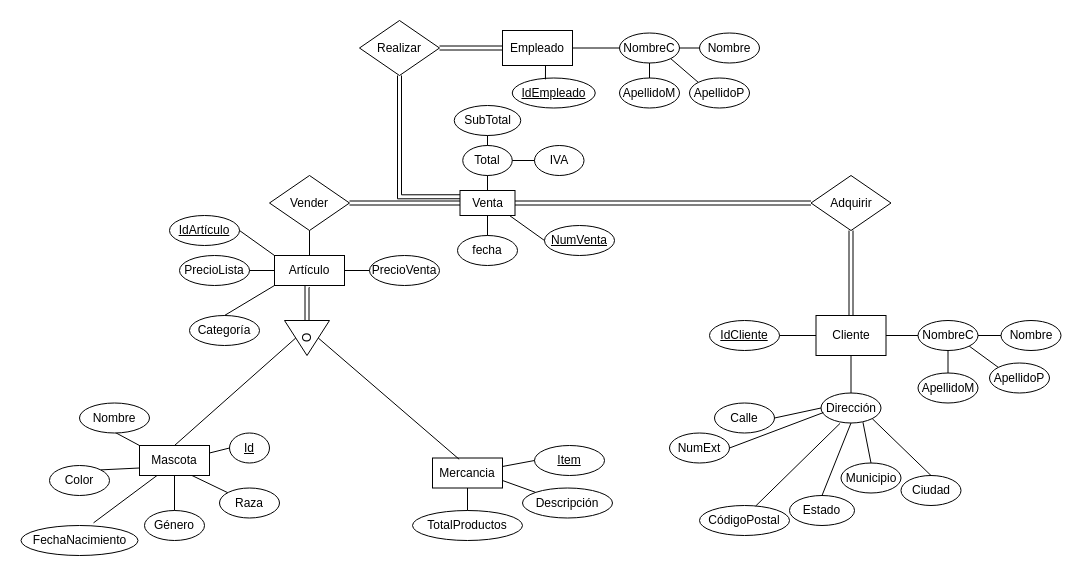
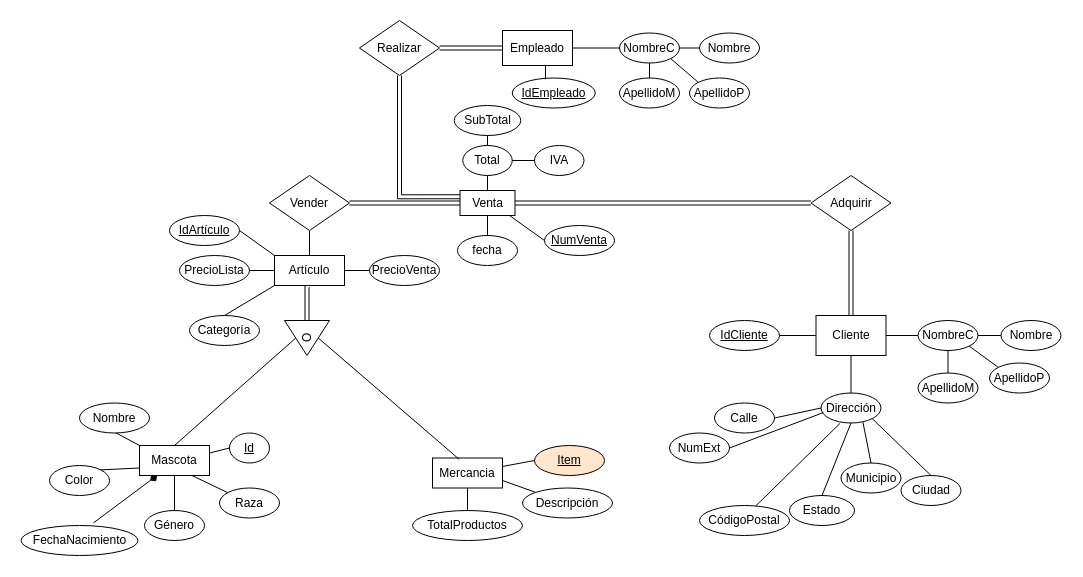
  <mxCell id="0" />
  <mxCell id="1" parent="0" />
  <mxCell id="2" value="Mascota" style="rounded=0;whiteSpace=wrap;html=1;" vertex="1" parent="1"><mxGeometry x="139" y="445" width="70" height="30" as="geometry" /></mxCell>
  <mxCell id="3" value="Color" style="ellipse;whiteSpace=wrap;html=1;" vertex="1" parent="1"><mxGeometry x="49" y="465" width="60" height="30" as="geometry" /></mxCell>
  <mxCell id="4" value="FechaNacimiento" style="ellipse;whiteSpace=wrap;html=1;" vertex="1" parent="1"><mxGeometry x="20.5" y="525" width="117" height="30" as="geometry" /></mxCell>
  <mxCell id="5" value="Género" style="ellipse;whiteSpace=wrap;html=1;" vertex="1" parent="1"><mxGeometry x="144" y="510" width="60" height="30" as="geometry" /></mxCell>
  <mxCell id="6" value="Raza" style="ellipse;whiteSpace=wrap;html=1;" vertex="1" parent="1"><mxGeometry x="219" y="487.5" width="60" height="30" as="geometry" /></mxCell>
  <mxCell id="7" value="" style="endArrow=none;html=1;rounded=0;exitX=0.5;exitY=1;exitDx=0;exitDy=0;entryX=0;entryY=0;entryDx=0;entryDy=0;" edge="1" parent="1" target="2"><mxGeometry width="50" height="50" relative="1" as="geometry"><mxPoint x="111" y="430" as="sourcePoint" /><mxPoint x="59" y="280" as="targetPoint" /></mxGeometry></mxCell>
  <mxCell id="8" value="" style="endArrow=none;html=1;rounded=0;exitX=1;exitY=0;exitDx=0;exitDy=0;entryX=0;entryY=0.75;entryDx=0;entryDy=0;" edge="1" parent="1" source="3" target="2"><mxGeometry width="50" height="50" relative="1" as="geometry"><mxPoint x="9" y="330" as="sourcePoint" /><mxPoint x="59" y="280" as="targetPoint" /></mxGeometry></mxCell>
- <mxCell id="9" value="" style="endArrow=none;html=1;rounded=0;exitX=0.62;exitY=-0.089;exitDx=0;exitDy=0;exitPerimeter=0;entryX=0.25;entryY=1;entryDx=0;entryDy=0;" edge="1" parent="1" source="4" target="2"><mxGeometry width="50" height="50" relative="1" as="geometry"><mxPoint x="9" y="330" as="sourcePoint" /><mxPoint x="59" y="280" as="targetPoint" /></mxGeometry></mxCell>
+ <mxCell id="9" value="" style="endArrow=diamond;html=1;rounded=0;exitX=0.62;exitY=-0.089;exitDx=0;exitDy=0;exitPerimeter=0;entryX=0.25;entryY=1;entryDx=0;entryDy=0;" edge="1" parent="1" source="4" target="2"><mxGeometry width="50" height="50" relative="1" as="geometry"><mxPoint x="9" y="330" as="sourcePoint" /><mxPoint x="59" y="280" as="targetPoint" /></mxGeometry></mxCell>
  <mxCell id="10" value="" style="endArrow=none;html=1;rounded=0;exitX=0.5;exitY=0;exitDx=0;exitDy=0;entryX=0.5;entryY=1;entryDx=0;entryDy=0;" edge="1" parent="1" source="5" target="2"><mxGeometry width="50" height="50" relative="1" as="geometry"><mxPoint x="9" y="330" as="sourcePoint" /><mxPoint x="59" y="280" as="targetPoint" /></mxGeometry></mxCell>
  <mxCell id="11" value="" style="endArrow=none;html=1;rounded=0;entryX=0.75;entryY=1;entryDx=0;entryDy=0;" edge="1" parent="1" source="6" target="2"><mxGeometry width="50" height="50" relative="1" as="geometry"><mxPoint x="9" y="330" as="sourcePoint" /><mxPoint x="119" y="500" as="targetPoint" /></mxGeometry></mxCell>
  <mxCell id="12" value="" style="endArrow=none;html=1;rounded=0;exitX=0;exitY=0.5;exitDx=0;exitDy=0;entryX=1;entryY=0.25;entryDx=0;entryDy=0;" edge="1" parent="1" target="2"><mxGeometry width="50" height="50" relative="1" as="geometry"><mxPoint x="229" y="447.5" as="sourcePoint" /><mxPoint x="59" y="280" as="targetPoint" /></mxGeometry></mxCell>
  <mxCell id="13" value="O" style="triangle;whiteSpace=wrap;html=1;rotation=90;" vertex="1" parent="1"><mxGeometry x="289" y="315" width="35" height="45" as="geometry" /></mxCell>
  <mxCell id="14" value="" style="endArrow=none;html=1;rounded=0;exitX=0.5;exitY=0;exitDx=0;exitDy=0;entryX=0.5;entryY=1;entryDx=0;entryDy=0;" edge="1" parent="1" source="2" target="13"><mxGeometry width="50" height="50" relative="1" as="geometry"><mxPoint x="269" y="405" as="sourcePoint" /><mxPoint x="319" y="355" as="targetPoint" /></mxGeometry></mxCell>
  <mxCell id="15" value="Mercancia" style="rounded=0;whiteSpace=wrap;html=1;" vertex="1" parent="1"><mxGeometry x="432" y="457.5" width="70" height="30" as="geometry" /></mxCell>
- <mxCell id="16" value="&lt;u&gt;Item&lt;/u&gt;" style="ellipse;whiteSpace=wrap;html=1;" vertex="1" parent="1"><mxGeometry x="534" y="445" width="70" height="30" as="geometry" /></mxCell>
+ <mxCell id="16" value="&lt;u&gt;Item&lt;/u&gt;" style="ellipse;whiteSpace=wrap;html=1;fillColor=#ffe6cc;" vertex="1" parent="1"><mxGeometry x="534" y="445" width="70" height="30" as="geometry" /></mxCell>
  <mxCell id="17" value="Descripción" style="ellipse;whiteSpace=wrap;html=1;" vertex="1" parent="1"><mxGeometry x="522" y="487.5" width="90" height="30" as="geometry" /></mxCell>
  <mxCell id="18" value="Categoría" style="ellipse;whiteSpace=wrap;html=1;" vertex="1" parent="1"><mxGeometry x="189" y="315" width="70" height="30" as="geometry" /></mxCell>
  <mxCell id="19" value="TotalProductos" style="ellipse;whiteSpace=wrap;html=1;" vertex="1" parent="1"><mxGeometry x="412" y="510" width="110" height="30" as="geometry" /></mxCell>
  <mxCell id="20" value="" style="endArrow=none;html=1;rounded=0;exitX=0.5;exitY=0;exitDx=0;exitDy=0;entryX=0;entryY=1;entryDx=0;entryDy=0;" edge="1" parent="1" source="18" target="28"><mxGeometry width="50" height="50" relative="1" as="geometry"><mxPoint x="537" y="337.5" as="sourcePoint" /><mxPoint x="587" y="287.5" as="targetPoint" /></mxGeometry></mxCell>
  <mxCell id="21" value="" style="endArrow=none;html=1;rounded=0;exitX=0;exitY=0.5;exitDx=0;exitDy=0;" edge="1" parent="1" source="16" target="15"><mxGeometry width="50" height="50" relative="1" as="geometry"><mxPoint x="567" y="257.5" as="sourcePoint" /><mxPoint x="617" y="207.5" as="targetPoint" /></mxGeometry></mxCell>
  <mxCell id="22" value="" style="endArrow=none;html=1;rounded=0;entryX=1;entryY=0.75;entryDx=0;entryDy=0;exitX=0;exitY=0;exitDx=0;exitDy=0;" edge="1" parent="1" source="17" target="15"><mxGeometry width="50" height="50" relative="1" as="geometry"><mxPoint x="297" y="547.5" as="sourcePoint" /><mxPoint x="347" y="497.5" as="targetPoint" /></mxGeometry></mxCell>
  <mxCell id="23" value="" style="endArrow=none;html=1;rounded=0;entryX=0.5;entryY=0;entryDx=0;entryDy=0;exitX=0.381;exitY=0.043;exitDx=0;exitDy=0;exitPerimeter=0;" edge="1" parent="1" source="15" target="13"><mxGeometry width="50" height="50" relative="1" as="geometry"><mxPoint x="269" y="405" as="sourcePoint" /><mxPoint x="319" y="355" as="targetPoint" /></mxGeometry></mxCell>
  <mxCell id="24" value="" style="endArrow=none;html=1;rounded=0;entryX=0.5;entryY=1;entryDx=0;entryDy=0;exitX=0.5;exitY=0;exitDx=0;exitDy=0;" edge="1" parent="1" source="19" target="15"><mxGeometry width="50" height="50" relative="1" as="geometry"><mxPoint x="264" y="390" as="sourcePoint" /><mxPoint x="314" y="340" as="targetPoint" /></mxGeometry></mxCell>
  <mxCell id="25" value="Nombre" style="ellipse;whiteSpace=wrap;html=1;" vertex="1" parent="1"><mxGeometry x="79" y="402.5" width="70" height="30" as="geometry" /></mxCell>
  <mxCell id="26" value="&lt;u&gt;Id&lt;/u&gt;" style="ellipse;whiteSpace=wrap;html=1;" vertex="1" parent="1"><mxGeometry x="229" y="432.5" width="40" height="30" as="geometry" /></mxCell>
  <mxCell id="27" style="edgeStyle=orthogonalEdgeStyle;rounded=0;orthogonalLoop=1;jettySize=auto;html=1;exitX=0.5;exitY=1;exitDx=0;exitDy=0;entryX=0;entryY=0.5;entryDx=0;entryDy=0;endArrow=none;endFill=0;shape=link;" edge="1" parent="1" source="28" target="13"><mxGeometry relative="1" as="geometry" /></mxCell>
  <mxCell id="28" value="Artículo" style="rounded=0;whiteSpace=wrap;html=1;" vertex="1" parent="1"><mxGeometry x="274" y="255" width="70" height="30" as="geometry" /></mxCell>
  <mxCell id="29" style="edgeStyle=orthogonalEdgeStyle;rounded=0;orthogonalLoop=1;jettySize=auto;html=1;exitX=1;exitY=0.5;exitDx=0;exitDy=0;entryX=0;entryY=0.5;entryDx=0;entryDy=0;endArrow=none;endFill=0;shape=link;" edge="1" parent="1" source="30" target="40"><mxGeometry relative="1" as="geometry" /></mxCell>
  <mxCell id="30" value="Vender" style="rhombus;whiteSpace=wrap;html=1;" vertex="1" parent="1"><mxGeometry x="269" y="175" width="80" height="55" as="geometry" /></mxCell>
  <mxCell id="31" value="&lt;u&gt;IdArtículo&lt;/u&gt;" style="ellipse;whiteSpace=wrap;html=1;" vertex="1" parent="1"><mxGeometry x="169" y="215" width="70" height="30" as="geometry" /></mxCell>
  <mxCell id="32" value="" style="endArrow=none;html=1;rounded=0;exitX=1;exitY=0.5;exitDx=0;exitDy=0;entryX=0;entryY=0;entryDx=0;entryDy=0;" edge="1" parent="1" source="31" target="28"><mxGeometry width="50" height="50" relative="1" as="geometry"><mxPoint x="121" y="440" as="sourcePoint" /><mxPoint x="149" y="455" as="targetPoint" /></mxGeometry></mxCell>
  <mxCell id="33" value="PrecioVenta" style="ellipse;whiteSpace=wrap;html=1;" vertex="1" parent="1"><mxGeometry x="369" y="255" width="70" height="30" as="geometry" /></mxCell>
  <mxCell id="34" value="PrecioLista" style="ellipse;whiteSpace=wrap;html=1;" vertex="1" parent="1"><mxGeometry x="179" y="255" width="70" height="30" as="geometry" /></mxCell>
  <mxCell id="35" value="" style="endArrow=none;html=1;rounded=0;exitX=1;exitY=0.5;exitDx=0;exitDy=0;entryX=0;entryY=0.5;entryDx=0;entryDy=0;" edge="1" parent="1" source="34" target="28"><mxGeometry width="50" height="50" relative="1" as="geometry"><mxPoint x="249" y="240" as="sourcePoint" /><mxPoint x="284" y="265" as="targetPoint" /></mxGeometry></mxCell>
  <mxCell id="36" value="" style="endArrow=none;html=1;rounded=0;exitX=0;exitY=0.5;exitDx=0;exitDy=0;entryX=1;entryY=0.5;entryDx=0;entryDy=0;" edge="1" parent="1" source="33" target="28"><mxGeometry width="50" height="50" relative="1" as="geometry"><mxPoint x="249" y="280" as="sourcePoint" /><mxPoint x="284" y="280" as="targetPoint" /></mxGeometry></mxCell>
  <mxCell id="37" value="&lt;u&gt;NumVenta&lt;/u&gt;" style="ellipse;whiteSpace=wrap;html=1;" vertex="1" parent="1"><mxGeometry x="544" y="225" width="70" height="30" as="geometry" /></mxCell>
  <mxCell id="38" value="fecha" style="ellipse;whiteSpace=wrap;html=1;" vertex="1" parent="1"><mxGeometry x="457" y="235" width="60" height="30" as="geometry" /></mxCell>
  <mxCell id="39" style="edgeStyle=orthogonalEdgeStyle;rounded=0;orthogonalLoop=1;jettySize=auto;html=1;exitX=1;exitY=0.5;exitDx=0;exitDy=0;entryX=0;entryY=0.5;entryDx=0;entryDy=0;shape=link;" edge="1" parent="1" source="40" target="50"><mxGeometry relative="1" as="geometry" /></mxCell>
  <mxCell id="40" value="Venta" style="rounded=0;whiteSpace=wrap;html=1;" vertex="1" parent="1"><mxGeometry x="459.5" y="190" width="55" height="25" as="geometry" /></mxCell>
  <mxCell id="41" value="" style="endArrow=none;html=1;rounded=0;entryX=0.5;entryY=1;entryDx=0;entryDy=0;exitX=0.5;exitY=0;exitDx=0;exitDy=0;" edge="1" parent="1" source="38" target="40"><mxGeometry width="50" height="50" relative="1" as="geometry"><mxPoint x="489" y="335" as="sourcePoint" /><mxPoint x="539" y="285" as="targetPoint" /></mxGeometry></mxCell>
  <mxCell id="42" value="" style="endArrow=none;html=1;rounded=0;entryX=0;entryY=0.5;entryDx=0;entryDy=0;" edge="1" parent="1" target="37"><mxGeometry width="50" height="50" relative="1" as="geometry"><mxPoint x="509" y="215" as="sourcePoint" /><mxPoint x="539" y="285" as="targetPoint" /></mxGeometry></mxCell>
  <mxCell id="43" value="Total" style="ellipse;whiteSpace=wrap;html=1;" vertex="1" parent="1"><mxGeometry x="462.25" y="145" width="49.5" height="30" as="geometry" /></mxCell>
  <mxCell id="44" value="IVA" style="ellipse;whiteSpace=wrap;html=1;" vertex="1" parent="1"><mxGeometry x="534" y="145" width="49.5" height="30" as="geometry" /></mxCell>
  <mxCell id="45" value="" style="endArrow=none;html=1;rounded=0;entryX=0;entryY=0.5;entryDx=0;entryDy=0;exitX=1;exitY=0.5;exitDx=0;exitDy=0;" edge="1" parent="1" source="43" target="44"><mxGeometry width="50" height="50" relative="1" as="geometry"><mxPoint x="489" y="335" as="sourcePoint" /><mxPoint x="539" y="285" as="targetPoint" /></mxGeometry></mxCell>
  <mxCell id="46" value="" style="endArrow=none;html=1;rounded=0;entryX=0.5;entryY=1;entryDx=0;entryDy=0;exitX=0.5;exitY=0;exitDx=0;exitDy=0;" edge="1" parent="1" source="40" target="43"><mxGeometry width="50" height="50" relative="1" as="geometry"><mxPoint x="484" y="185" as="sourcePoint" /><mxPoint x="539" y="285" as="targetPoint" /></mxGeometry></mxCell>
  <mxCell id="47" value="SubTotal" style="ellipse;whiteSpace=wrap;html=1;" vertex="1" parent="1"><mxGeometry x="453.75" y="105" width="66.5" height="30" as="geometry" /></mxCell>
  <mxCell id="48" value="" style="endArrow=none;html=1;rounded=0;entryX=0.5;entryY=1;entryDx=0;entryDy=0;exitX=0.5;exitY=0;exitDx=0;exitDy=0;" edge="1" parent="1" source="43" target="47"><mxGeometry width="50" height="50" relative="1" as="geometry"><mxPoint x="522" y="170" as="sourcePoint" /><mxPoint x="544" y="170" as="targetPoint" /></mxGeometry></mxCell>
  <mxCell id="49" style="edgeStyle=orthogonalEdgeStyle;rounded=0;orthogonalLoop=1;jettySize=auto;html=1;exitX=0.5;exitY=1;exitDx=0;exitDy=0;endArrow=none;endFill=0;shape=link;" edge="1" parent="1" source="50" target="51"><mxGeometry relative="1" as="geometry" /></mxCell>
  <mxCell id="50" value="Adquirir" style="rhombus;whiteSpace=wrap;html=1;" vertex="1" parent="1"><mxGeometry x="810.5" y="175" width="80" height="55" as="geometry" /></mxCell>
  <mxCell id="51" value="Cliente" style="rounded=0;whiteSpace=wrap;html=1;" vertex="1" parent="1"><mxGeometry x="815.5" y="315" width="70" height="40" as="geometry" /></mxCell>
  <mxCell id="52" value="CódigoPostal" style="ellipse;whiteSpace=wrap;html=1;" vertex="1" parent="1"><mxGeometry x="699" y="505" width="90" height="30" as="geometry" /></mxCell>
  <mxCell id="53" value="Estado" style="ellipse;whiteSpace=wrap;html=1;" vertex="1" parent="1"><mxGeometry x="789" y="495" width="65" height="30" as="geometry" /></mxCell>
  <mxCell id="54" value="Ciudad" style="ellipse;whiteSpace=wrap;html=1;" vertex="1" parent="1"><mxGeometry x="900.5" y="475" width="60" height="30" as="geometry" /></mxCell>
  <mxCell id="55" value="Dirección" style="ellipse;whiteSpace=wrap;html=1;" vertex="1" parent="1"><mxGeometry x="820.5" y="392.5" width="60" height="30" as="geometry" /></mxCell>
  <mxCell id="56" value="NombreC" style="ellipse;whiteSpace=wrap;html=1;" vertex="1" parent="1"><mxGeometry x="917.5" y="320" width="60" height="30" as="geometry" /></mxCell>
  <mxCell id="57" value="&lt;u&gt;IdCliente&lt;/u&gt;" style="ellipse;whiteSpace=wrap;html=1;" vertex="1" parent="1"><mxGeometry x="709" y="320" width="70" height="30" as="geometry" /></mxCell>
  <mxCell id="58" value="" style="endArrow=none;html=1;rounded=0;entryX=0.5;entryY=1;entryDx=0;entryDy=0;exitX=0.5;exitY=0;exitDx=0;exitDy=0;" edge="1" parent="1" source="53" target="55"><mxGeometry width="50" height="50" relative="1" as="geometry"><mxPoint x="810.5" y="447.5" as="sourcePoint" /><mxPoint x="860.5" y="397.5" as="targetPoint" /></mxGeometry></mxCell>
  <mxCell id="59" value="" style="endArrow=none;html=1;rounded=0;exitX=0.5;exitY=0;exitDx=0;exitDy=0;entryX=0.5;entryY=1;entryDx=0;entryDy=0;" edge="1" parent="1" source="55" target="51"><mxGeometry width="50" height="50" relative="1" as="geometry"><mxPoint x="1050.5" y="312.5" as="sourcePoint" /><mxPoint x="850.5" y="367.5" as="targetPoint" /></mxGeometry></mxCell>
  <mxCell id="60" value="" style="endArrow=none;html=1;rounded=0;entryX=0.317;entryY=1.014;entryDx=0;entryDy=0;exitX=0.624;exitY=0.018;exitDx=0;exitDy=0;entryPerimeter=0;exitPerimeter=0;" edge="1" parent="1" source="52" target="55"><mxGeometry width="50" height="50" relative="1" as="geometry"><mxPoint x="795.5" y="407.5" as="sourcePoint" /><mxPoint x="845.5" y="357.5" as="targetPoint" /></mxGeometry></mxCell>
  <mxCell id="61" value="" style="endArrow=none;html=1;rounded=0;exitX=0;exitY=0.5;exitDx=0;exitDy=0;entryX=1;entryY=0.5;entryDx=0;entryDy=0;" edge="1" parent="1" source="56" target="51"><mxGeometry width="50" height="50" relative="1" as="geometry"><mxPoint x="1165.5" y="277.5" as="sourcePoint" /><mxPoint x="1215.5" y="227.5" as="targetPoint" /></mxGeometry></mxCell>
  <mxCell id="62" value="" style="endArrow=none;html=1;rounded=0;exitX=1;exitY=0.5;exitDx=0;exitDy=0;entryX=0;entryY=0.5;entryDx=0;entryDy=0;" edge="1" parent="1" source="57" target="51"><mxGeometry width="50" height="50" relative="1" as="geometry"><mxPoint x="1165.5" y="277.5" as="sourcePoint" /><mxPoint x="1215.5" y="227.5" as="targetPoint" /></mxGeometry></mxCell>
  <mxCell id="63" value="Nombre" style="ellipse;whiteSpace=wrap;html=1;" vertex="1" parent="1"><mxGeometry x="1000.5" y="320" width="60" height="30" as="geometry" /></mxCell>
  <mxCell id="64" value="ApellidoP" style="ellipse;whiteSpace=wrap;html=1;" vertex="1" parent="1"><mxGeometry x="989" y="362.5" width="60" height="30" as="geometry" /></mxCell>
  <mxCell id="65" value="ApellidoM" style="ellipse;whiteSpace=wrap;html=1;" vertex="1" parent="1"><mxGeometry x="917.5" y="372.5" width="60" height="30" as="geometry" /></mxCell>
  <mxCell id="66" style="rounded=0;orthogonalLoop=1;jettySize=auto;html=1;exitX=1;exitY=0.5;exitDx=0;exitDy=0;entryX=0;entryY=0.5;entryDx=0;entryDy=0;endArrow=none;endFill=0;" edge="1" parent="1" source="67" target="55"><mxGeometry relative="1" as="geometry" /></mxCell>
  <mxCell id="67" value="Calle" style="ellipse;whiteSpace=wrap;html=1;" vertex="1" parent="1"><mxGeometry x="714" y="402.5" width="60" height="30" as="geometry" /></mxCell>
  <mxCell id="68" style="rounded=0;orthogonalLoop=1;jettySize=auto;html=1;exitX=1;exitY=0.5;exitDx=0;exitDy=0;entryX=0.04;entryY=0.652;entryDx=0;entryDy=0;endArrow=none;endFill=0;entryPerimeter=0;" edge="1" parent="1" source="69" target="55"><mxGeometry relative="1" as="geometry" /></mxCell>
  <mxCell id="69" value="NumExt" style="ellipse;whiteSpace=wrap;html=1;" vertex="1" parent="1"><mxGeometry x="669" y="432.5" width="60" height="30" as="geometry" /></mxCell>
  <mxCell id="70" value="Municipio" style="ellipse;whiteSpace=wrap;html=1;" vertex="1" parent="1"><mxGeometry x="840.5" y="462.5" width="60" height="30" as="geometry" /></mxCell>
  <mxCell id="71" value="" style="endArrow=none;html=1;rounded=0;exitX=0.699;exitY=0.972;exitDx=0;exitDy=0;entryX=0.5;entryY=0;entryDx=0;entryDy=0;exitPerimeter=0;" edge="1" parent="1" source="55" target="70"><mxGeometry width="50" height="50" relative="1" as="geometry"><mxPoint x="891" y="418" as="sourcePoint" /><mxPoint x="929" y="528" as="targetPoint" /><Array as="points" /></mxGeometry></mxCell>
  <mxCell id="72" value="" style="endArrow=none;html=1;rounded=0;exitX=0.5;exitY=0;exitDx=0;exitDy=0;entryX=1;entryY=1;entryDx=0;entryDy=0;" edge="1" parent="1" source="54" target="55"><mxGeometry width="50" height="50" relative="1" as="geometry"><mxPoint x="749" y="435" as="sourcePoint" /><mxPoint x="799" y="385" as="targetPoint" /></mxGeometry></mxCell>
  <mxCell id="73" style="edgeStyle=orthogonalEdgeStyle;rounded=0;orthogonalLoop=1;jettySize=auto;html=1;exitX=1;exitY=0.5;exitDx=0;exitDy=0;entryX=0;entryY=0.5;entryDx=0;entryDy=0;endArrow=none;endFill=0;" edge="1" parent="1" source="74" target="82"><mxGeometry relative="1" as="geometry" /></mxCell>
  <mxCell id="74" value="Empleado" style="rounded=0;whiteSpace=wrap;html=1;" vertex="1" parent="1"><mxGeometry x="502" y="30" width="70" height="35" as="geometry" /></mxCell>
  <mxCell id="75" value="&lt;u&gt;IdEmpleado&lt;/u&gt;" style="ellipse;whiteSpace=wrap;html=1;" vertex="1" parent="1"><mxGeometry x="511.75" y="77.5" width="83" height="30" as="geometry" /></mxCell>
  <mxCell id="76" value="" style="endArrow=none;html=1;rounded=0;entryX=0.5;entryY=1;entryDx=0;entryDy=0;" edge="1" parent="1" source="65" target="56"><mxGeometry width="50" height="50" relative="1" as="geometry"><mxPoint x="749" y="345" as="sourcePoint" /><mxPoint x="799" y="295" as="targetPoint" /></mxGeometry></mxCell>
  <mxCell id="77" value="" style="endArrow=none;html=1;rounded=0;entryX=1;entryY=1;entryDx=0;entryDy=0;exitX=0;exitY=0;exitDx=0;exitDy=0;" edge="1" parent="1" source="64" target="56"><mxGeometry width="50" height="50" relative="1" as="geometry"><mxPoint x="749" y="345" as="sourcePoint" /><mxPoint x="799" y="295" as="targetPoint" /></mxGeometry></mxCell>
  <mxCell id="78" value="" style="endArrow=none;html=1;rounded=0;entryX=1;entryY=0.5;entryDx=0;entryDy=0;exitX=0;exitY=0.5;exitDx=0;exitDy=0;" edge="1" parent="1" source="63" target="56"><mxGeometry width="50" height="50" relative="1" as="geometry"><mxPoint x="749" y="345" as="sourcePoint" /><mxPoint x="799" y="295" as="targetPoint" /></mxGeometry></mxCell>
  <mxCell id="79" style="edgeStyle=orthogonalEdgeStyle;rounded=0;orthogonalLoop=1;jettySize=auto;html=1;exitX=0.5;exitY=1;exitDx=0;exitDy=0;entryX=0;entryY=0.25;entryDx=0;entryDy=0;shape=link;" edge="1" parent="1" source="81" target="40"><mxGeometry relative="1" as="geometry" /></mxCell>
  <mxCell id="80" style="edgeStyle=orthogonalEdgeStyle;shape=link;rounded=0;orthogonalLoop=1;jettySize=auto;html=1;exitX=1;exitY=0.5;exitDx=0;exitDy=0;" edge="1" parent="1" source="81" target="74"><mxGeometry relative="1" as="geometry" /></mxCell>
  <mxCell id="81" value="Realizar" style="rhombus;whiteSpace=wrap;html=1;" vertex="1" parent="1"><mxGeometry x="359" y="20" width="80" height="55" as="geometry" /></mxCell>
  <mxCell id="82" value="NombreC" style="ellipse;whiteSpace=wrap;html=1;" vertex="1" parent="1"><mxGeometry x="619" y="32.5" width="60" height="30" as="geometry" /></mxCell>
  <mxCell id="83" value="Nombre" style="ellipse;whiteSpace=wrap;html=1;" vertex="1" parent="1"><mxGeometry x="699" y="32.5" width="60" height="30" as="geometry" /></mxCell>
  <mxCell id="84" value="ApellidoP" style="ellipse;whiteSpace=wrap;html=1;" vertex="1" parent="1"><mxGeometry x="689" y="77.5" width="60" height="30" as="geometry" /></mxCell>
  <mxCell id="85" value="ApellidoM" style="ellipse;whiteSpace=wrap;html=1;" vertex="1" parent="1"><mxGeometry x="619" y="77.5" width="60" height="30" as="geometry" /></mxCell>
  <mxCell id="86" value="" style="endArrow=none;html=1;rounded=0;entryX=0.5;entryY=1;entryDx=0;entryDy=0;" edge="1" parent="1" source="85" target="82"><mxGeometry width="50" height="50" relative="1" as="geometry"><mxPoint x="477.5" y="60" as="sourcePoint" /><mxPoint x="527.5" y="10" as="targetPoint" /></mxGeometry></mxCell>
  <mxCell id="87" value="" style="endArrow=none;html=1;rounded=0;entryX=1;entryY=1;entryDx=0;entryDy=0;exitX=0;exitY=0;exitDx=0;exitDy=0;" edge="1" parent="1" source="84" target="82"><mxGeometry width="50" height="50" relative="1" as="geometry"><mxPoint x="477.5" y="60" as="sourcePoint" /><mxPoint x="527.5" y="10" as="targetPoint" /></mxGeometry></mxCell>
  <mxCell id="88" value="" style="endArrow=none;html=1;rounded=0;entryX=1;entryY=0.5;entryDx=0;entryDy=0;exitX=0;exitY=0.5;exitDx=0;exitDy=0;" edge="1" parent="1" source="83" target="82"><mxGeometry width="50" height="50" relative="1" as="geometry"><mxPoint x="477.5" y="60" as="sourcePoint" /><mxPoint x="527.5" y="10" as="targetPoint" /></mxGeometry></mxCell>
  <mxCell id="89" style="edgeStyle=orthogonalEdgeStyle;rounded=0;orthogonalLoop=1;jettySize=auto;html=1;exitX=0.75;exitY=1;exitDx=0;exitDy=0;entryX=0.4;entryY=0.046;entryDx=0;entryDy=0;endArrow=none;endFill=0;entryPerimeter=0;" edge="1" parent="1" source="74" target="75"><mxGeometry relative="1" as="geometry"><mxPoint x="582" y="58" as="sourcePoint" /><mxPoint x="629" y="58" as="targetPoint" /></mxGeometry></mxCell>
  <mxCell id="90" value="" style="endArrow=none;html=1;rounded=0;entryX=0.5;entryY=1;entryDx=0;entryDy=0;exitX=0.5;exitY=0;exitDx=0;exitDy=0;" edge="1" parent="1" source="28" target="30"><mxGeometry width="50" height="50" relative="1" as="geometry"><mxPoint x="539" y="325" as="sourcePoint" /><mxPoint x="589" y="275" as="targetPoint" /></mxGeometry></mxCell>
